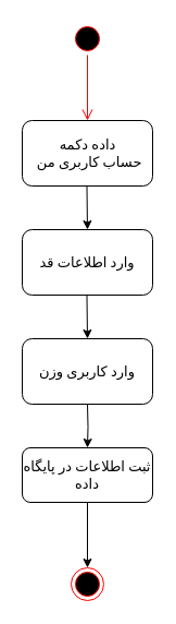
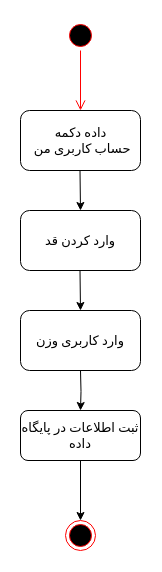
  <mxCell id="0" />
  <mxCell id="1" parent="0" />
  <mxCell id="2" style="edgeStyle=orthogonalEdgeStyle;rounded=0;orthogonalLoop=1;jettySize=auto;html=1;entryX=0.5;entryY=0;entryDx=0;entryDy=0;" parent="1" source="6" target="3" edge="1"><mxGeometry relative="1" as="geometry"><mxPoint x="80" y="170" as="sourcePoint" /></mxGeometry></mxCell>
  <mxCell id="3" value="" style="ellipse;html=1;shape=endState;fillColor=#000000;strokeColor=#ff0000;" parent="1" vertex="1"><mxGeometry x="65" y="520" width="30" height="30" as="geometry" /></mxCell>
  <mxCell id="4" value="" style="rounded=1;whiteSpace=wrap;html=1;" parent="1" vertex="1"><mxGeometry x="20" y="110" width="120" height="60" as="geometry" /></mxCell>
- <mxCell id="5" value="&lt;font face=&quot;B Zar&quot; style=&quot;font-size: 13px&quot;&gt;وارد اطلاعات قد&lt;/font&gt;" style="rounded=1;whiteSpace=wrap;html=1;" parent="1" vertex="1"><mxGeometry x="20" y="210" width="120" height="60" as="geometry" /></mxCell>
+ <mxCell id="5" value="&lt;font face=&quot;B Zar&quot; style=&quot;font-size: 13px&quot;&gt;وارد کردن قد&lt;/font&gt;" style="rounded=1;whiteSpace=wrap;html=1;" parent="1" vertex="1"><mxGeometry x="20" y="210" width="120" height="60" as="geometry" /></mxCell>
  <mxCell id="6" value="&lt;font style=&quot;font-size: 13px&quot; face=&quot;B Zar&quot;&gt;ثبت اطلاعات در پایگاه داده&lt;/font&gt;" style="rounded=1;whiteSpace=wrap;html=1;" parent="1" vertex="1"><mxGeometry x="20" y="410" width="120" height="50" as="geometry" /></mxCell>
  <mxCell id="7" style="edgeStyle=orthogonalEdgeStyle;rounded=0;orthogonalLoop=1;jettySize=auto;html=1;entryX=0.5;entryY=0;entryDx=0;entryDy=0;" parent="1" target="6" edge="1"><mxGeometry relative="1" as="geometry"><mxPoint x="80" y="370" as="sourcePoint" /><mxPoint x="80" y="380" as="targetPoint" /></mxGeometry></mxCell>
  <mxCell id="8" value="&lt;font face=&quot;B Zar&quot; style=&quot;font-size: 13px&quot;&gt;وارد کاربری وزن&lt;/font&gt;" style="rounded=1;whiteSpace=wrap;html=1;" parent="1" vertex="1"><mxGeometry x="20" y="310" width="120" height="60" as="geometry" /></mxCell>
  <mxCell id="9" value="" style="endArrow=classic;html=1;" parent="1" edge="1"><mxGeometry width="50" height="50" relative="1" as="geometry"><mxPoint x="79.5" y="170" as="sourcePoint" /><mxPoint x="80" y="210" as="targetPoint" /></mxGeometry></mxCell>
  <mxCell id="10" value="" style="endArrow=classic;html=1;" parent="1" edge="1"><mxGeometry width="50" height="50" relative="1" as="geometry"><mxPoint x="79.5" y="270" as="sourcePoint" /><mxPoint x="80" y="310" as="targetPoint" /></mxGeometry></mxCell>
  <mxCell id="11" value="" style="ellipse;html=1;shape=startState;fillColor=#000000;strokeColor=#ff0000;" parent="1" vertex="1"><mxGeometry x="65" y="20" width="30" height="30" as="geometry" /></mxCell>
  <mxCell id="12" value="" style="edgeStyle=orthogonalEdgeStyle;html=1;verticalAlign=bottom;endArrow=open;endSize=8;strokeColor=#ff0000;entryX=0.5;entryY=0;entryDx=0;entryDy=0;" parent="1" source="11" target="4" edge="1"><mxGeometry relative="1" as="geometry"><mxPoint x="75" y="0" as="targetPoint" /></mxGeometry></mxCell>
  <mxCell id="13" value="&lt;font face=&quot;B Zar&quot; style=&quot;font-size: 13px&quot;&gt;داده دکمه&lt;br&gt;&amp;nbsp;حساب کاربری من&lt;/font&gt;" style="text;html=1;align=center;verticalAlign=middle;resizable=0;points=[];autosize=1;strokeColor=none;" parent="1" vertex="1"><mxGeometry x="35" y="120" width="90" height="40" as="geometry" /></mxCell>
